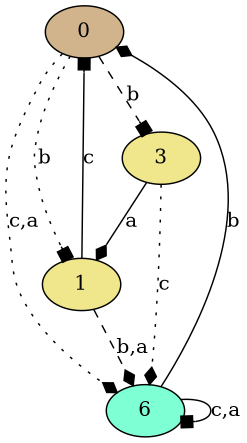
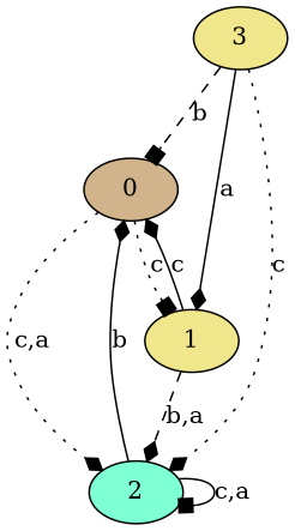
  digraph {
    d2tdocpreamble="\usetikzlibrary{automata}"
    d2tfigpreamble="\tikzstyle{every state}= [ draw=blue!50,very thick,fill=blue!20]  \tikzstyle{auto}= [fill=white]"
    ranksep=0.5
    node [fillcolor=khaki style="state,filled"]
    edge [arrowhead=diamond lblstyle=auto style=solid topath="bend right"]
    n1 [fillcolor=tan label=0]
    n2 [label=1]
-   n3 [fillcolor=aquamarine label=6 style="state, accepting,filled"]
+   n3 [fillcolor=aquamarine label=2 style="state, accepting,filled"]
    n4 [label=3 style="state, initial,filled"]
-   n1 -> n2 [arrowhead=box label=b style=dotted]
+   n1 -> n2 [arrowhead=box label=c style=dotted]
    n1 -> n3 [label="c,a" style=dotted]
-   n2 -> n1 [arrowhead=box label=c]
+   n2 -> n1 [label=c]
    n2 -> n3 [label="b,a" style=dashed]
    n3 -> n1 [label=b]
    n3 -> n3 [arrowhead=box label="c,a" topath="loop above"]
-   n1 -> n4 [arrowhead=box label=b style=dashed]
+   n4 -> n1 [arrowhead=box label=b style=dashed]
    n4 -> n2 [label=a]
    n4 -> n3 [label=c style=dotted]
  }
